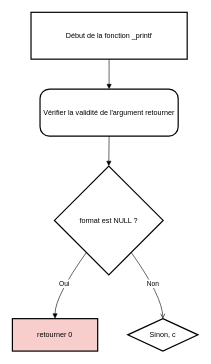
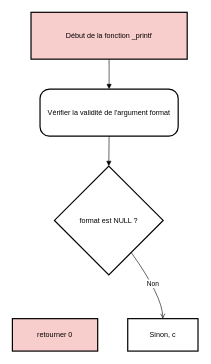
  <mxCell id="0" />
  <mxCell id="1" parent="0" />
- <mxCell id="2" value="Début de la fonction _printf" style="whiteSpace=wrap;strokeWidth=2;" vertex="1" parent="1"><mxGeometry x="51" y="20" width="260" height="78" as="geometry" /></mxCell>
- <mxCell id="3" value="Vérifier la validité de l'argument retourner" style="rounded=1;arcSize=20;strokeWidth=2" vertex="1" parent="1"><mxGeometry x="66" y="148" width="230" height="78" as="geometry" /></mxCell>
+ <mxCell id="2" value="Début de la fonction _printf" style="whiteSpace=wrap;strokeWidth=2;fillColor=#f8cecc;" vertex="1" parent="1"><mxGeometry x="51" y="20" width="260" height="78" as="geometry" /></mxCell>
+ <mxCell id="3" value="Vérifier la validité de l'argument format" style="rounded=1;arcSize=20;strokeWidth=2" vertex="1" parent="1"><mxGeometry x="66" y="148" width="230" height="78" as="geometry" /></mxCell>
  <mxCell id="4" value="format est NULL ?" style="rhombus;strokeWidth=2;whiteSpace=wrap;" vertex="1" parent="1"><mxGeometry x="90" y="276" width="181" height="181" as="geometry" /></mxCell>
  <mxCell id="5" value="retourner 0" style="whiteSpace=wrap;strokeWidth=2;fillColor=#f8cecc;" vertex="1" parent="1"><mxGeometry x="20" y="530" width="142" height="54" as="geometry" /></mxCell>
- <mxCell id="6" value="Sinon, c" style="rhombus;whiteSpace=wrap;strokeWidth=2;" vertex="1" parent="1"><mxGeometry x="212" y="530" width="117" height="54" as="geometry" /></mxCell>
+ <mxCell id="6" value="Sinon, c" style="whiteSpace=wrap;strokeWidth=2;" vertex="1" parent="1"><mxGeometry x="212" y="530" width="117" height="54" as="geometry" /></mxCell>
  <mxCell id="7" value="" style="curved=1;startArrow=none;endArrow=block;exitX=0.5;exitY=1;entryX=0.5;entryY=0;" edge="1" parent="1" source="2" target="3"><mxGeometry relative="1" as="geometry"><Array as="points" /></mxGeometry></mxCell>
  <mxCell id="8" value="" style="curved=1;startArrow=none;endArrow=block;exitX=0.5;exitY=1;entryX=0.5;entryY=0;" edge="1" parent="1" source="3" target="4"><mxGeometry relative="1" as="geometry"><Array as="points" /></mxGeometry></mxCell>
- <mxCell id="9" value="Oui" style="curved=1;startArrow=none;endArrow=block;exitX=0.15;exitY=1;entryX=0.5;entryY=0;" edge="1" parent="1" source="4" target="5"><mxGeometry relative="1" as="geometry"><Array as="points"><mxPoint x="91" y="493" /></Array></mxGeometry></mxCell>
  <mxCell id="10" value="Non" style="curved=1;startArrow=none;endArrow=open;exitX=0.85;exitY=1;entryX=0.5;entryY=0;" edge="1" parent="1" source="4" target="6"><mxGeometry relative="1" as="geometry"><Array as="points"><mxPoint x="270" y="493" /></Array></mxGeometry></mxCell>
